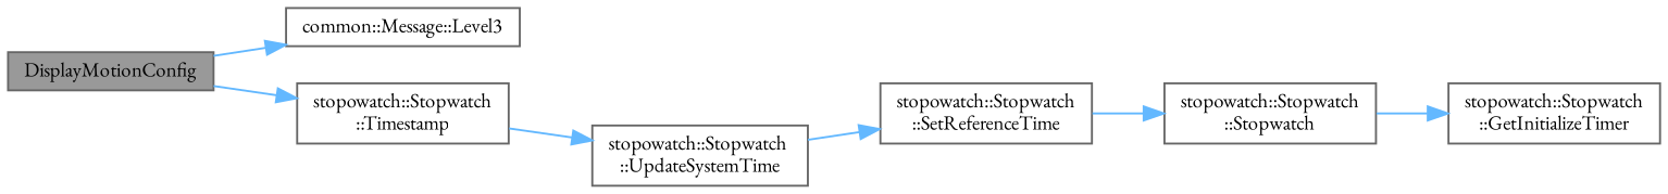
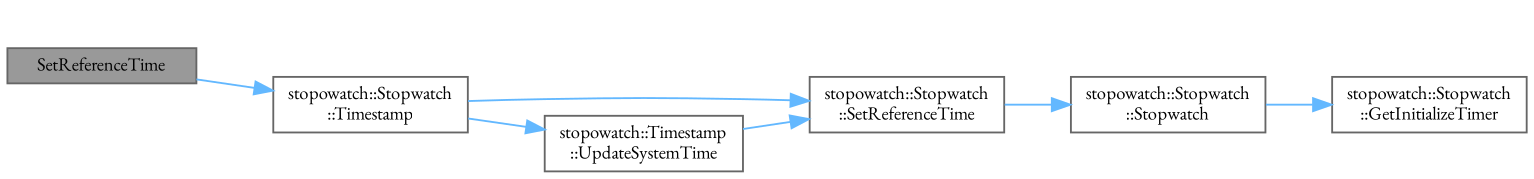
  digraph {
    fontname="EB Garamond"
    rankdir=LR
    node [color=grey40 fillcolor=white fontname="EB Garamond" fontsize=10 shape=box style=filled]
    edge [color=steelblue1 fontname="EB Garamond" fontsize=10 labelfontname=Helvetica labelfontsize=10 style=solid]
-   n1 [color=gray40 fillcolor=grey60 fontcolor=black height=0.2 label=DisplayMotionConfig width=0.4]
-   n2 [height=0.2 label="common::Message::Level3" width=0.4]
+   n1 [color=gray40 fillcolor=grey60 fontcolor=black height=0.2 label=SetReferenceTime width=0.4]
    n3 [height=0.2 label="stopowatch::Stopwatch\l::Timestamp" width=0.4]
    n4 [height=0.2 label="stopowatch::Stopwatch\l::SetReferenceTime" width=0.4]
-   n5 [height=0.2 label="stopowatch::Stopwatch\l::UpdateSystemTime" width=0.4]
+   n5 [height=0.2 label="stopowatch::Timestamp\l::UpdateSystemTime" width=0.4]
    n6 [height=0.2 label="stopowatch::Stopwatch\l::Stopwatch" width=0.4]
    n7 [height=0.2 label="stopowatch::Stopwatch\l::GetInitializeTimer" width=0.4]
-   n1 -> n2
    n1 -> n3
+   n3 -> n4
    n3 -> n5
    n4 -> n6
    n5 -> n4
    n6 -> n7
  }
